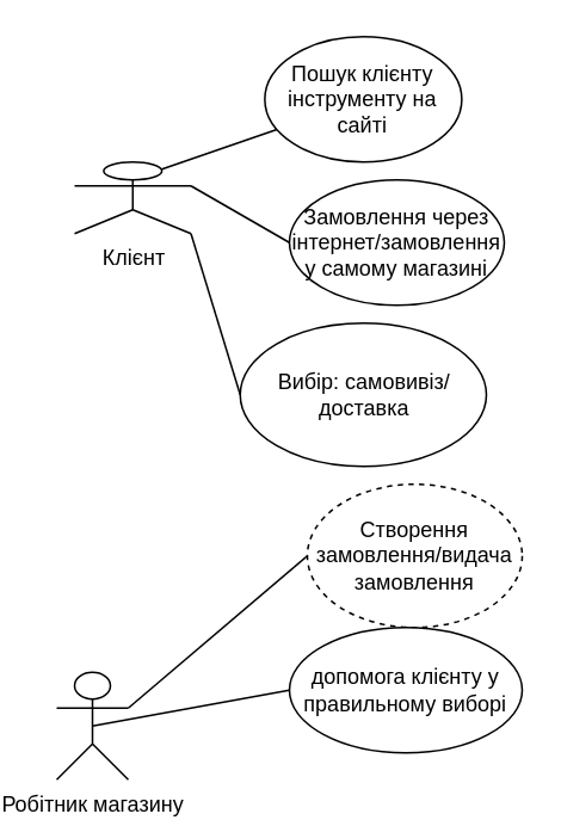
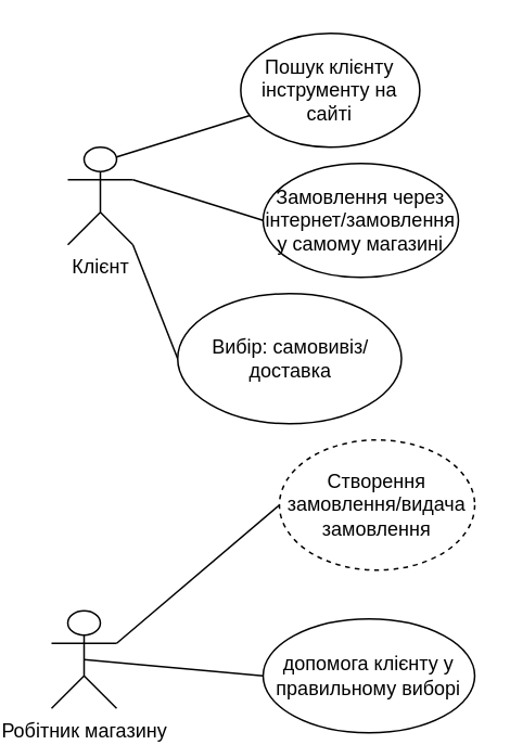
  <mxCell id="0" />
  <mxCell id="1" parent="0" />
- <mxCell id="2" value="Клієнт " style="shape=umlActor;verticalLabelPosition=bottom;verticalAlign=top;html=1;outlineConnect=0;" parent="1" vertex="1"><mxGeometry x="30" y="90" width="65" height="40" as="geometry" /></mxCell>
+ <mxCell id="2" value="Клієнт " style="shape=umlActor;verticalLabelPosition=bottom;verticalAlign=top;html=1;outlineConnect=0;" parent="1" vertex="1"><mxGeometry x="30" y="90" width="40" height="60" as="geometry" /></mxCell>
  <mxCell id="3" value="" style="endArrow=none;html=1;exitX=0.75;exitY=0.1;exitDx=0;exitDy=0;exitPerimeter=0;" parent="1" source="2" target="4" edge="1"><mxGeometry width="50" height="50" relative="1" as="geometry"><mxPoint x="300" y="250" as="sourcePoint" /><mxPoint x="190" y="70" as="targetPoint" /></mxGeometry></mxCell>
  <mxCell id="4" value="Пошук клієнту інструменту на сайті " style="ellipse;whiteSpace=wrap;html=1;" parent="1" vertex="1"><mxGeometry x="136.25" y="20" width="110" height="70" as="geometry" /></mxCell>
  <mxCell id="5" value="" style="endArrow=none;html=1;exitX=1;exitY=0.333;exitDx=0;exitDy=0;exitPerimeter=0;entryX=0;entryY=0.5;entryDx=0;entryDy=0;" parent="1" source="2" target="6" edge="1"><mxGeometry width="50" height="50" relative="1" as="geometry"><mxPoint x="300" y="220" as="sourcePoint" /><mxPoint x="140" y="140" as="targetPoint" /></mxGeometry></mxCell>
  <mxCell id="6" value="Замовлення через інтернет/замовлення у самому магазині" style="ellipse;whiteSpace=wrap;html=1;" parent="1" vertex="1"><mxGeometry x="150" y="100" width="120" height="70" as="geometry" /></mxCell>
  <mxCell id="7" value="" style="endArrow=none;html=1;exitX=1;exitY=1;exitDx=0;exitDy=0;exitPerimeter=0;entryX=0;entryY=0.5;entryDx=0;entryDy=0;" parent="1" source="2" target="8" edge="1"><mxGeometry width="50" height="50" relative="1" as="geometry"><mxPoint x="300" y="220" as="sourcePoint" /><mxPoint x="140" y="190" as="targetPoint" /></mxGeometry></mxCell>
- <mxCell id="8" value="Вибір: самовивіз/доставка" style="ellipse;whiteSpace=wrap;html=1;" parent="1" vertex="1"><mxGeometry x="122.5" y="180" width="137.5" height="80" as="geometry" /></mxCell>
+ <mxCell id="8" value="Вибір: самовивіз/доставка" style="ellipse;whiteSpace=wrap;html=1;" parent="1" vertex="1"><mxGeometry x="97.5" y="180" width="137.5" height="80" as="geometry" /></mxCell>
  <mxCell id="9" value="Робітник магазину" style="shape=umlActor;verticalLabelPosition=bottom;verticalAlign=top;html=1;outlineConnect=0;" parent="1" vertex="1"><mxGeometry x="20" y="375" width="40" height="60" as="geometry" /></mxCell>
  <mxCell id="10" value="" style="endArrow=none;html=1;entryX=1;entryY=0.333;entryDx=0;entryDy=0;entryPerimeter=0;exitX=0;exitY=0.5;exitDx=0;exitDy=0;" parent="1" source="11" target="9" edge="1"><mxGeometry width="50" height="50" relative="1" as="geometry"><mxPoint x="160" y="310" as="sourcePoint" /><mxPoint x="350" y="220" as="targetPoint" /></mxGeometry></mxCell>
  <mxCell id="11" value="Створення замовлення/видача замовлення" style="ellipse;whiteSpace=wrap;html=1;dashed=1;" parent="1" vertex="1"><mxGeometry x="160" y="270" width="120" height="80" as="geometry" /></mxCell>
  <mxCell id="12" value="" style="endArrow=none;html=1;exitX=0.5;exitY=0.5;exitDx=0;exitDy=0;exitPerimeter=0;entryX=0;entryY=0.5;entryDx=0;entryDy=0;" parent="1" source="9" target="13" edge="1"><mxGeometry width="50" height="50" relative="1" as="geometry"><mxPoint x="70" y="360" as="sourcePoint" /><mxPoint x="140" y="360" as="targetPoint" /></mxGeometry></mxCell>
- <mxCell id="13" value="допомога клієнту у правильному виборі" style="ellipse;whiteSpace=wrap;html=1;" parent="1" vertex="1"><mxGeometry x="150" y="350" width="130" height="70" as="geometry" /></mxCell>
+ <mxCell id="13" value="допомога клієнту у правильному виборі" style="ellipse;whiteSpace=wrap;html=1;" parent="1" vertex="1"><mxGeometry x="150" y="380" width="130" height="70" as="geometry" /></mxCell>
